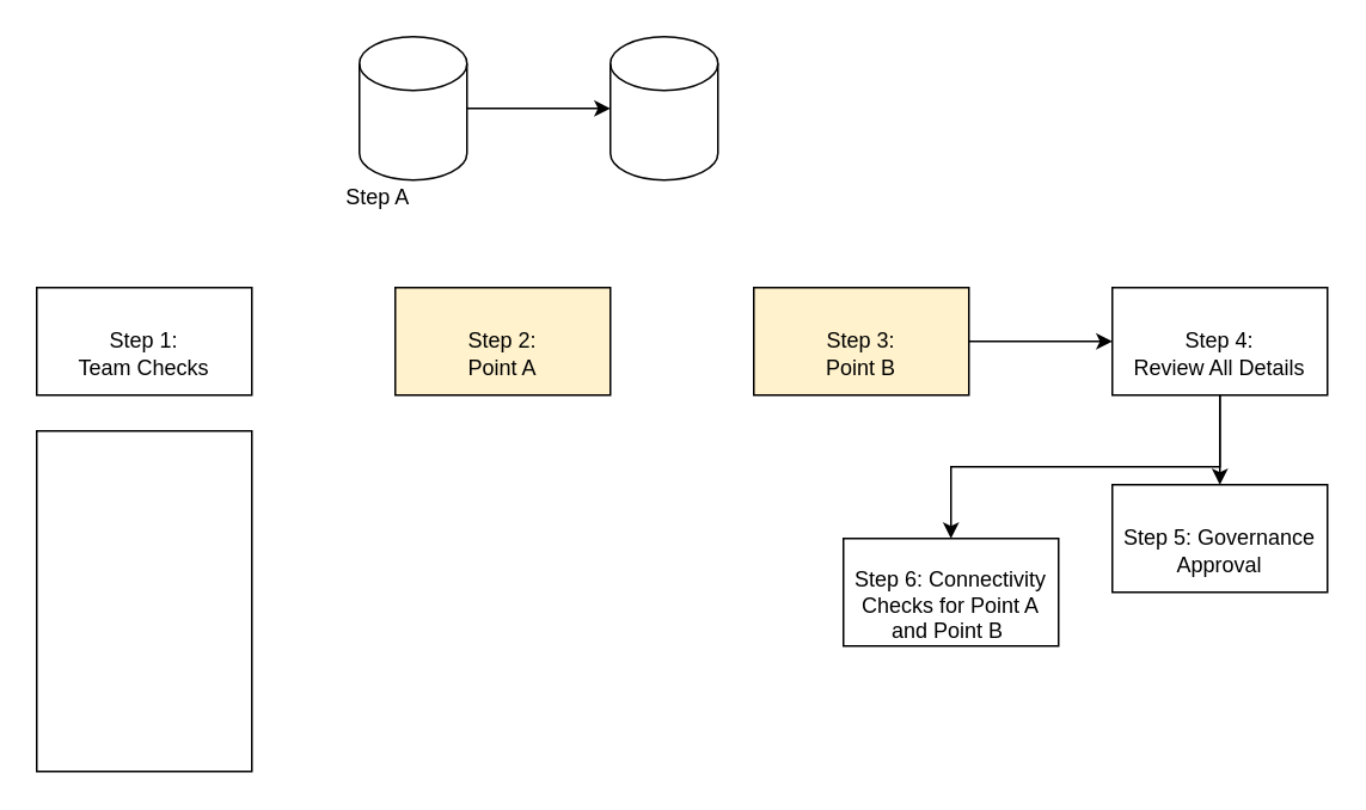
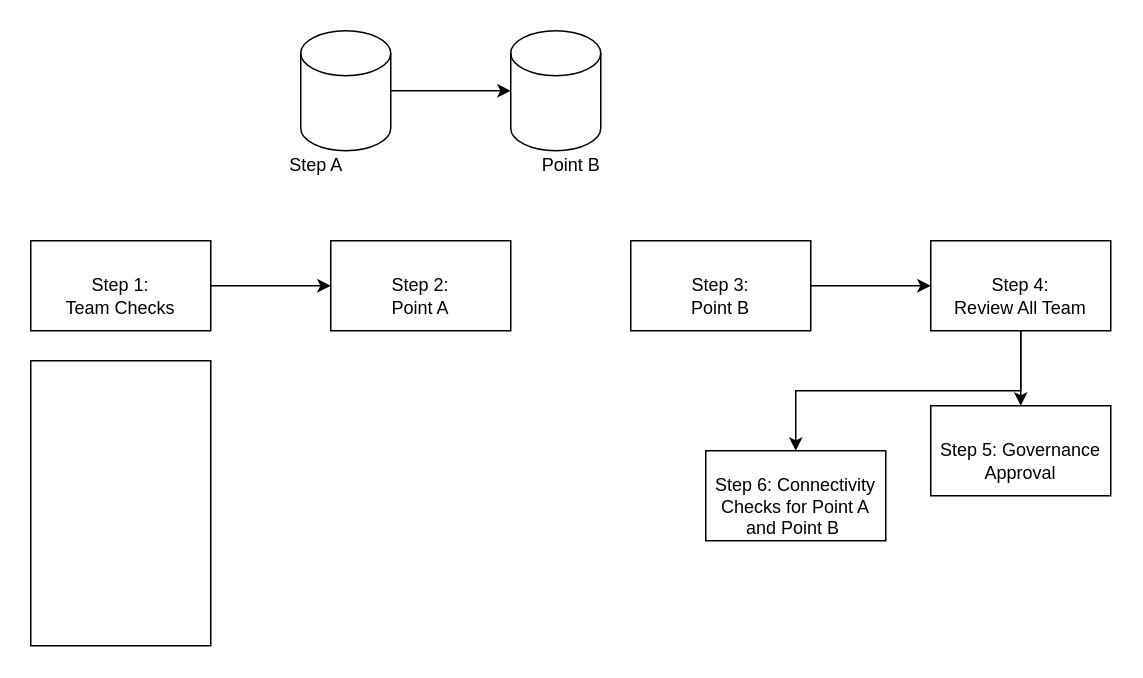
  <mxCell id="0" />
  <mxCell id="1" parent="0" />
  <mxCell id="2" value="" style="edgeStyle=orthogonalEdgeStyle;rounded=0;orthogonalLoop=1;jettySize=auto;html=1;" edge="1" parent="1" source="3" target="4"><mxGeometry relative="1" as="geometry" /></mxCell>
  <mxCell id="3" value="" style="shape=cylinder3;whiteSpace=wrap;html=1;boundedLbl=1;backgroundOutline=1;size=15;" vertex="1" parent="1"><mxGeometry x="200" y="20" width="60" height="80" as="geometry" /></mxCell>
  <mxCell id="4" value="" style="shape=cylinder3;whiteSpace=wrap;html=1;boundedLbl=1;backgroundOutline=1;size=15;" vertex="1" parent="1"><mxGeometry x="340" y="20" width="60" height="80" as="geometry" /></mxCell>
  <mxCell id="5" value="Step A" style="text;html=1;align=center;verticalAlign=middle;resizable=0;points=[];autosize=1;" vertex="1" parent="1"><mxGeometry x="185" y="100" width="50" height="20" as="geometry" /></mxCell>
+ <mxCell id="6" value="Point B" style="text;html=1;align=center;verticalAlign=middle;resizable=0;points=[];autosize=1;" vertex="1" parent="1"><mxGeometry x="355" y="100" width="50" height="20" as="geometry" /></mxCell>
+ <mxCell id="7" value="" style="edgeStyle=orthogonalEdgeStyle;rounded=0;orthogonalLoop=1;jettySize=auto;html=1;" edge="1" parent="1" source="8" target="9"><mxGeometry relative="1" as="geometry" /></mxCell>
  <mxCell id="8" value="&lt;br&gt;Step 1:&lt;br&gt;Team Checks" style="rounded=0;whiteSpace=wrap;html=1;" vertex="1" parent="1"><mxGeometry x="20" y="160" width="120" height="60" as="geometry" /></mxCell>
- <mxCell id="9" value="&lt;br&gt;Step 2:&lt;br&gt;Point A" style="rounded=0;whiteSpace=wrap;html=1;fillColor=#fff2cc;" vertex="1" parent="1"><mxGeometry x="220" y="160" width="120" height="60" as="geometry" /></mxCell>
+ <mxCell id="9" value="&lt;br&gt;Step 2:&lt;br&gt;Point A" style="rounded=0;whiteSpace=wrap;html=1;" vertex="1" parent="1"><mxGeometry x="220" y="160" width="120" height="60" as="geometry" /></mxCell>
  <mxCell id="10" value="" style="edgeStyle=orthogonalEdgeStyle;rounded=0;orthogonalLoop=1;jettySize=auto;html=1;" edge="1" parent="1" source="11" target="13"><mxGeometry relative="1" as="geometry" /></mxCell>
- <mxCell id="11" value="&lt;br&gt;Step 3:&lt;br&gt;Point B" style="rounded=0;whiteSpace=wrap;html=1;fillColor=#fff2cc;" vertex="1" parent="1"><mxGeometry x="420" y="160" width="120" height="60" as="geometry" /></mxCell>
+ <mxCell id="11" value="&lt;br&gt;Step 3:&lt;br&gt;Point B" style="rounded=0;whiteSpace=wrap;html=1;" vertex="1" parent="1"><mxGeometry x="420" y="160" width="120" height="60" as="geometry" /></mxCell>
  <mxCell id="12" value="" style="edgeStyle=orthogonalEdgeStyle;rounded=0;orthogonalLoop=1;jettySize=auto;html=1;" edge="1" parent="1" source="13" target="15"><mxGeometry relative="1" as="geometry" /></mxCell>
- <mxCell id="13" value="&lt;br&gt;Step 4:&lt;br&gt;Review All Details" style="rounded=0;whiteSpace=wrap;html=1;" vertex="1" parent="1"><mxGeometry x="620" y="160" width="120" height="60" as="geometry" /></mxCell>
+ <mxCell id="13" value="&lt;br&gt;Step 4:&lt;br&gt;Review All Team" style="rounded=0;whiteSpace=wrap;html=1;" vertex="1" parent="1"><mxGeometry x="620" y="160" width="120" height="60" as="geometry" /></mxCell>
  <mxCell id="14" value="" style="edgeStyle=orthogonalEdgeStyle;rounded=0;orthogonalLoop=1;jettySize=auto;html=1;exitX=0.5;exitY=1;exitDx=0;exitDy=0;" edge="1" parent="1" source="13" target="16"><mxGeometry relative="1" as="geometry" /></mxCell>
  <mxCell id="15" value="&lt;br&gt;Step 5: Governance Approval" style="rounded=0;whiteSpace=wrap;html=1;" vertex="1" parent="1"><mxGeometry x="620" y="270" width="120" height="60" as="geometry" /></mxCell>
  <mxCell id="16" value="&lt;br&gt;Step 6: Connectivity Checks for Point A and Point B&amp;nbsp;" style="rounded=0;whiteSpace=wrap;html=1;" vertex="1" parent="1"><mxGeometry x="470" y="300" width="120" height="60" as="geometry" /></mxCell>
  <mxCell id="17" value="" style="rounded=0;whiteSpace=wrap;html=1;" vertex="1" parent="1"><mxGeometry x="20" y="240" width="120" height="190" as="geometry" /></mxCell>
